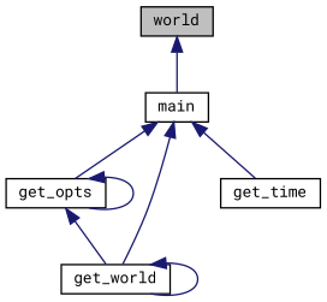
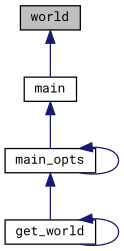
  digraph {
    fontname="Roboto Mono"
    rankdir=TB
    node [color=black fillcolor=white fontname="Roboto Mono" fontsize=10 shape=record style=filled]
    edge [color=midnightblue dir=back fontname="Roboto Mono" fontsize=10 labelfontname=Helvetica labelfontsize=10 style=solid]
    n1 [fillcolor=grey75 fontcolor=black height=0.2 label=world width=0.4]
    n2 [height=0.2 label=main width=0.4]
-   n3 [height=0.2 label=get_opts width=0.4]
+   n3 [height=0.2 label=main_opts width=0.4]
    n4 [height=0.2 label=get_world width=0.4]
-   n5 [height=0.2 label=get_time width=0.4]
    n1 -> n2
    n2 -> n3
-   n2 -> n4
-   n2 -> n5
    n3 -> n3
    n3 -> n4
    n4 -> n4
  }
